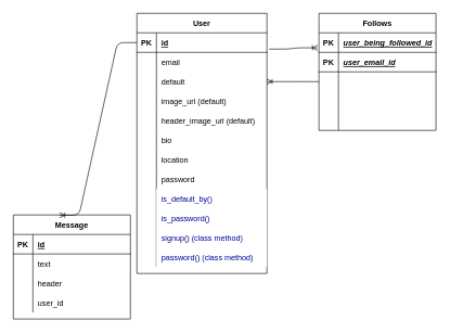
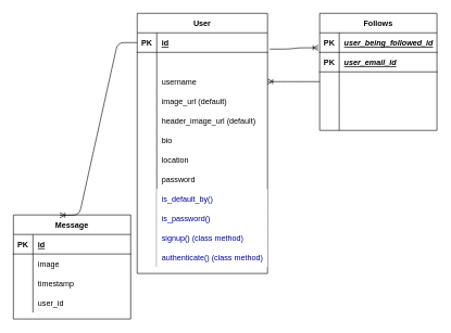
  <mxCell id="0" />
  <mxCell id="1" parent="0" />
  <mxCell id="2" value="User" style="shape=table;startSize=30;container=1;collapsible=1;childLayout=tableLayout;fixedRows=1;rowLines=0;fontStyle=1;align=center;resizeLast=1;" vertex="1" parent="1"><mxGeometry x="210" y="20" width="200" height="400" as="geometry" /></mxCell>
  <mxCell id="3" value="" style="shape=partialRectangle;collapsible=0;dropTarget=0;pointerEvents=0;fillColor=none;top=0;left=0;bottom=1;right=0;points=[[0,0.5],[1,0.5]];portConstraint=eastwest;" vertex="1" parent="2"><mxGeometry y="30" width="200" height="30" as="geometry" /></mxCell>
  <mxCell id="4" value="PK" style="shape=partialRectangle;connectable=0;fillColor=none;top=0;left=0;bottom=0;right=0;fontStyle=1;overflow=hidden;" vertex="1" parent="3"><mxGeometry width="30" height="30" as="geometry" /></mxCell>
  <mxCell id="5" value="id" style="shape=partialRectangle;connectable=0;fillColor=none;top=0;left=0;bottom=0;right=0;align=left;spacingLeft=6;fontStyle=5;overflow=hidden;" vertex="1" parent="3"><mxGeometry x="30" width="170" height="30" as="geometry" /></mxCell>
  <mxCell id="6" value="" style="shape=partialRectangle;collapsible=0;dropTarget=0;pointerEvents=0;fillColor=none;top=0;left=0;bottom=0;right=0;points=[[0,0.5],[1,0.5]];portConstraint=eastwest;" vertex="1" parent="2"><mxGeometry y="60" width="200" height="30" as="geometry" /></mxCell>
  <mxCell id="7" value="" style="shape=partialRectangle;connectable=0;fillColor=none;top=0;left=0;bottom=0;right=0;editable=1;overflow=hidden;" vertex="1" parent="6"><mxGeometry width="30" height="30" as="geometry" /></mxCell>
- <mxCell id="8" value="email" style="shape=partialRectangle;connectable=0;fillColor=none;top=0;left=0;bottom=0;right=0;align=left;spacingLeft=6;overflow=hidden;" vertex="1" parent="6"><mxGeometry x="30" width="170" height="30" as="geometry" /></mxCell>
  <mxCell id="9" value="" style="shape=partialRectangle;collapsible=0;dropTarget=0;pointerEvents=0;fillColor=none;top=0;left=0;bottom=0;right=0;points=[[0,0.5],[1,0.5]];portConstraint=eastwest;" vertex="1" parent="2"><mxGeometry y="90" width="200" height="30" as="geometry" /></mxCell>
  <mxCell id="10" value="" style="shape=partialRectangle;connectable=0;fillColor=none;top=0;left=0;bottom=0;right=0;editable=1;overflow=hidden;" vertex="1" parent="9"><mxGeometry width="30" height="30" as="geometry" /></mxCell>
- <mxCell id="11" value="default" style="shape=partialRectangle;connectable=0;fillColor=none;top=0;left=0;bottom=0;right=0;align=left;spacingLeft=6;overflow=hidden;" vertex="1" parent="9"><mxGeometry x="30" width="170" height="30" as="geometry" /></mxCell>
+ <mxCell id="11" value="username" style="shape=partialRectangle;connectable=0;fillColor=none;top=0;left=0;bottom=0;right=0;align=left;spacingLeft=6;overflow=hidden;" vertex="1" parent="9"><mxGeometry x="30" width="170" height="30" as="geometry" /></mxCell>
  <mxCell id="12" value="" style="shape=partialRectangle;collapsible=0;dropTarget=0;pointerEvents=0;fillColor=none;top=0;left=0;bottom=0;right=0;points=[[0,0.5],[1,0.5]];portConstraint=eastwest;" vertex="1" parent="2"><mxGeometry y="120" width="200" height="30" as="geometry" /></mxCell>
  <mxCell id="13" value="" style="shape=partialRectangle;connectable=0;fillColor=none;top=0;left=0;bottom=0;right=0;editable=1;overflow=hidden;" vertex="1" parent="12"><mxGeometry width="30" height="30" as="geometry" /></mxCell>
  <mxCell id="14" value="image_url (default)" style="shape=partialRectangle;connectable=0;fillColor=none;top=0;left=0;bottom=0;right=0;align=left;spacingLeft=6;overflow=hidden;" vertex="1" parent="12"><mxGeometry x="30" width="170" height="30" as="geometry" /></mxCell>
  <mxCell id="15" value="" style="shape=partialRectangle;collapsible=0;dropTarget=0;pointerEvents=0;fillColor=none;top=0;left=0;bottom=0;right=0;points=[[0,0.5],[1,0.5]];portConstraint=eastwest;" vertex="1" parent="2"><mxGeometry y="150" width="200" height="30" as="geometry" /></mxCell>
  <mxCell id="16" value="" style="shape=partialRectangle;connectable=0;fillColor=none;top=0;left=0;bottom=0;right=0;editable=1;overflow=hidden;" vertex="1" parent="15"><mxGeometry width="30" height="30" as="geometry" /></mxCell>
  <mxCell id="17" value="header_image_url (default)" style="shape=partialRectangle;connectable=0;fillColor=none;top=0;left=0;bottom=0;right=0;align=left;spacingLeft=6;overflow=hidden;" vertex="1" parent="15"><mxGeometry x="30" width="170" height="30" as="geometry" /></mxCell>
  <mxCell id="18" value="" style="shape=partialRectangle;collapsible=0;dropTarget=0;pointerEvents=0;fillColor=none;top=0;left=0;bottom=0;right=0;points=[[0,0.5],[1,0.5]];portConstraint=eastwest;" vertex="1" parent="2"><mxGeometry y="180" width="200" height="30" as="geometry" /></mxCell>
  <mxCell id="19" value="" style="shape=partialRectangle;connectable=0;fillColor=none;top=0;left=0;bottom=0;right=0;editable=1;overflow=hidden;" vertex="1" parent="18"><mxGeometry width="30" height="30" as="geometry" /></mxCell>
  <mxCell id="20" value="bio" style="shape=partialRectangle;connectable=0;fillColor=none;top=0;left=0;bottom=0;right=0;align=left;spacingLeft=6;overflow=hidden;" vertex="1" parent="18"><mxGeometry x="30" width="170" height="30" as="geometry" /></mxCell>
  <mxCell id="21" value="" style="shape=partialRectangle;collapsible=0;dropTarget=0;pointerEvents=0;fillColor=none;top=0;left=0;bottom=0;right=0;points=[[0,0.5],[1,0.5]];portConstraint=eastwest;" vertex="1" parent="2"><mxGeometry y="210" width="200" height="30" as="geometry" /></mxCell>
  <mxCell id="22" value="" style="shape=partialRectangle;connectable=0;fillColor=none;top=0;left=0;bottom=0;right=0;editable=1;overflow=hidden;" vertex="1" parent="21"><mxGeometry width="30" height="30" as="geometry" /></mxCell>
  <mxCell id="23" value="location" style="shape=partialRectangle;connectable=0;fillColor=none;top=0;left=0;bottom=0;right=0;align=left;spacingLeft=6;overflow=hidden;" vertex="1" parent="21"><mxGeometry x="30" width="170" height="30" as="geometry" /></mxCell>
  <mxCell id="24" value="" style="shape=partialRectangle;collapsible=0;dropTarget=0;pointerEvents=0;fillColor=none;top=0;left=0;bottom=0;right=0;points=[[0,0.5],[1,0.5]];portConstraint=eastwest;" vertex="1" parent="2"><mxGeometry y="240" width="200" height="30" as="geometry" /></mxCell>
  <mxCell id="25" value="" style="shape=partialRectangle;connectable=0;fillColor=none;top=0;left=0;bottom=0;right=0;editable=1;overflow=hidden;" vertex="1" parent="24"><mxGeometry width="30" height="30" as="geometry" /></mxCell>
  <mxCell id="26" value="password" style="shape=partialRectangle;connectable=0;fillColor=none;top=0;left=0;bottom=0;right=0;align=left;spacingLeft=6;overflow=hidden;" vertex="1" parent="24"><mxGeometry x="30" width="170" height="30" as="geometry" /></mxCell>
  <mxCell id="27" value="" style="shape=partialRectangle;collapsible=0;dropTarget=0;pointerEvents=0;fillColor=none;top=0;left=0;bottom=0;right=0;points=[[0,0.5],[1,0.5]];portConstraint=eastwest;" vertex="1" parent="2"><mxGeometry y="270" width="200" height="30" as="geometry" /></mxCell>
  <mxCell id="28" value="" style="shape=partialRectangle;connectable=0;fillColor=none;top=0;left=0;bottom=0;right=0;editable=1;overflow=hidden;" vertex="1" parent="27"><mxGeometry width="30" height="30" as="geometry" /></mxCell>
  <mxCell id="29" value="is_default_by()" style="shape=partialRectangle;connectable=0;top=0;left=0;bottom=0;right=0;align=left;spacingLeft=6;overflow=hidden;fontColor=#000099;" vertex="1" parent="27"><mxGeometry x="30" width="170" height="30" as="geometry" /></mxCell>
  <mxCell id="30" value="" style="shape=partialRectangle;collapsible=0;dropTarget=0;pointerEvents=0;fillColor=none;top=0;left=0;bottom=0;right=0;points=[[0,0.5],[1,0.5]];portConstraint=eastwest;" vertex="1" parent="2"><mxGeometry y="300" width="200" height="30" as="geometry" /></mxCell>
  <mxCell id="31" value="" style="shape=partialRectangle;connectable=0;fillColor=none;top=0;left=0;bottom=0;right=0;editable=1;overflow=hidden;" vertex="1" parent="30"><mxGeometry width="30" height="30" as="geometry" /></mxCell>
  <mxCell id="32" value="is_password()" style="shape=partialRectangle;connectable=0;top=0;left=0;bottom=0;right=0;align=left;spacingLeft=6;overflow=hidden;fontColor=#000099;" vertex="1" parent="30"><mxGeometry x="30" width="170" height="30" as="geometry" /></mxCell>
  <mxCell id="33" value="" style="shape=partialRectangle;collapsible=0;dropTarget=0;pointerEvents=0;fillColor=none;top=0;left=0;bottom=0;right=0;points=[[0,0.5],[1,0.5]];portConstraint=eastwest;" vertex="1" parent="2"><mxGeometry y="330" width="200" height="30" as="geometry" /></mxCell>
  <mxCell id="34" value="" style="shape=partialRectangle;connectable=0;fillColor=none;top=0;left=0;bottom=0;right=0;editable=1;overflow=hidden;" vertex="1" parent="33"><mxGeometry width="30" height="30" as="geometry" /></mxCell>
  <mxCell id="35" value="signup() (class method)" style="shape=partialRectangle;connectable=0;top=0;left=0;bottom=0;right=0;align=left;spacingLeft=6;overflow=hidden;fontColor=#000099;" vertex="1" parent="33"><mxGeometry x="30" width="170" height="30" as="geometry" /></mxCell>
  <mxCell id="36" value="" style="shape=partialRectangle;collapsible=0;dropTarget=0;pointerEvents=0;fillColor=none;top=0;left=0;bottom=0;right=0;points=[[0,0.5],[1,0.5]];portConstraint=eastwest;" vertex="1" parent="2"><mxGeometry y="360" width="200" height="30" as="geometry" /></mxCell>
  <mxCell id="37" value="" style="shape=partialRectangle;connectable=0;fillColor=none;top=0;left=0;bottom=0;right=0;editable=1;overflow=hidden;" vertex="1" parent="36"><mxGeometry width="30" height="30" as="geometry" /></mxCell>
- <mxCell id="38" value="password() (class method)" style="shape=partialRectangle;connectable=0;top=0;left=0;bottom=0;right=0;align=left;spacingLeft=6;overflow=hidden;fontColor=#000099;" vertex="1" parent="36"><mxGeometry x="30" width="170" height="30" as="geometry" /></mxCell>
+ <mxCell id="38" value="authenticate() (class method)" style="shape=partialRectangle;connectable=0;top=0;left=0;bottom=0;right=0;align=left;spacingLeft=6;overflow=hidden;fontColor=#000099;" vertex="1" parent="36"><mxGeometry x="30" width="170" height="30" as="geometry" /></mxCell>
  <mxCell id="39" value="Follows" style="shape=table;startSize=30;container=1;collapsible=1;childLayout=tableLayout;fixedRows=1;rowLines=0;fontStyle=1;align=center;resizeLast=1;" vertex="1" parent="1"><mxGeometry x="490" y="20" width="180" height="180" as="geometry" /></mxCell>
  <mxCell id="40" value="" style="shape=partialRectangle;collapsible=0;dropTarget=0;pointerEvents=0;fillColor=none;top=0;left=0;bottom=1;right=0;points=[[0,0.5],[1,0.5]];portConstraint=eastwest;" vertex="1" parent="39"><mxGeometry y="30" width="180" height="30" as="geometry" /></mxCell>
  <mxCell id="41" value="PK" style="shape=partialRectangle;connectable=0;fillColor=none;top=0;left=0;bottom=0;right=0;fontStyle=1;overflow=hidden;" vertex="1" parent="40"><mxGeometry width="30" height="30" as="geometry" /></mxCell>
  <mxCell id="42" value="user_being_followed_id" style="shape=partialRectangle;connectable=0;fillColor=none;top=0;left=0;bottom=0;right=0;align=left;spacingLeft=6;fontStyle=7;overflow=hidden;" vertex="1" parent="40"><mxGeometry x="30" width="150" height="30" as="geometry" /></mxCell>
  <mxCell id="43" value="" style="shape=partialRectangle;collapsible=0;dropTarget=0;pointerEvents=0;fillColor=none;top=0;left=0;bottom=1;right=0;points=[[0,0.5],[1,0.5]];portConstraint=eastwest;" vertex="1" parent="39"><mxGeometry y="60" width="180" height="30" as="geometry" /></mxCell>
  <mxCell id="44" value="PK" style="shape=partialRectangle;connectable=0;fillColor=none;top=0;left=0;bottom=0;right=0;fontStyle=1;overflow=hidden;" vertex="1" parent="43"><mxGeometry width="30" height="30" as="geometry" /></mxCell>
  <mxCell id="45" value="user_email_id" style="shape=partialRectangle;connectable=0;fillColor=none;top=0;left=0;bottom=0;right=0;align=left;spacingLeft=6;fontStyle=7;overflow=hidden;" vertex="1" parent="43"><mxGeometry x="30" width="150" height="30" as="geometry" /></mxCell>
  <mxCell id="46" value="" style="shape=partialRectangle;collapsible=0;dropTarget=0;pointerEvents=0;fillColor=none;top=0;left=0;bottom=0;right=0;points=[[0,0.5],[1,0.5]];portConstraint=eastwest;" vertex="1" parent="39"><mxGeometry y="90" width="180" height="30" as="geometry" /></mxCell>
  <mxCell id="47" value="" style="shape=partialRectangle;connectable=0;fillColor=none;top=0;left=0;bottom=0;right=0;editable=1;overflow=hidden;" vertex="1" parent="46"><mxGeometry width="30" height="30" as="geometry" /></mxCell>
  <mxCell id="48" value="" style="shape=partialRectangle;connectable=0;fillColor=none;top=0;left=0;bottom=0;right=0;align=left;spacingLeft=6;overflow=hidden;" vertex="1" parent="46"><mxGeometry x="30" width="150" height="30" as="geometry" /></mxCell>
  <mxCell id="49" value="" style="shape=partialRectangle;collapsible=0;dropTarget=0;pointerEvents=0;fillColor=none;top=0;left=0;bottom=0;right=0;points=[[0,0.5],[1,0.5]];portConstraint=eastwest;" vertex="1" parent="39"><mxGeometry y="120" width="180" height="30" as="geometry" /></mxCell>
  <mxCell id="50" value="" style="shape=partialRectangle;connectable=0;fillColor=none;top=0;left=0;bottom=0;right=0;editable=1;overflow=hidden;" vertex="1" parent="49"><mxGeometry width="30" height="30" as="geometry" /></mxCell>
  <mxCell id="51" value="" style="shape=partialRectangle;connectable=0;fillColor=none;top=0;left=0;bottom=0;right=0;align=left;spacingLeft=6;overflow=hidden;" vertex="1" parent="49"><mxGeometry x="30" width="150" height="30" as="geometry" /></mxCell>
  <mxCell id="52" value="" style="shape=partialRectangle;collapsible=0;dropTarget=0;pointerEvents=0;fillColor=none;top=0;left=0;bottom=0;right=0;points=[[0,0.5],[1,0.5]];portConstraint=eastwest;" vertex="1" parent="39"><mxGeometry y="150" width="180" height="30" as="geometry" /></mxCell>
  <mxCell id="53" value="" style="shape=partialRectangle;connectable=0;fillColor=none;top=0;left=0;bottom=0;right=0;editable=1;overflow=hidden;" vertex="1" parent="52"><mxGeometry width="30" height="30" as="geometry" /></mxCell>
  <mxCell id="54" value="" style="shape=partialRectangle;connectable=0;fillColor=none;top=0;left=0;bottom=0;right=0;align=left;spacingLeft=6;overflow=hidden;" vertex="1" parent="52"><mxGeometry x="30" width="150" height="30" as="geometry" /></mxCell>
  <mxCell id="55" value="Message" style="shape=table;startSize=30;container=1;collapsible=1;childLayout=tableLayout;fixedRows=1;rowLines=0;fontStyle=1;align=center;resizeLast=1;" vertex="1" parent="1"><mxGeometry x="20" y="330" width="180" height="160" as="geometry" /></mxCell>
  <mxCell id="56" value="" style="shape=partialRectangle;collapsible=0;dropTarget=0;pointerEvents=0;fillColor=none;top=0;left=0;bottom=1;right=0;points=[[0,0.5],[1,0.5]];portConstraint=eastwest;" vertex="1" parent="55"><mxGeometry y="30" width="180" height="30" as="geometry" /></mxCell>
  <mxCell id="57" value="PK" style="shape=partialRectangle;connectable=0;fillColor=none;top=0;left=0;bottom=0;right=0;fontStyle=1;overflow=hidden;" vertex="1" parent="56"><mxGeometry width="30" height="30" as="geometry" /></mxCell>
  <mxCell id="58" value="id" style="shape=partialRectangle;connectable=0;fillColor=none;top=0;left=0;bottom=0;right=0;align=left;spacingLeft=6;fontStyle=5;overflow=hidden;" vertex="1" parent="56"><mxGeometry x="30" width="150" height="30" as="geometry" /></mxCell>
  <mxCell id="59" value="" style="shape=partialRectangle;collapsible=0;dropTarget=0;pointerEvents=0;fillColor=none;top=0;left=0;bottom=0;right=0;points=[[0,0.5],[1,0.5]];portConstraint=eastwest;" vertex="1" parent="55"><mxGeometry y="60" width="180" height="30" as="geometry" /></mxCell>
  <mxCell id="60" value="" style="shape=partialRectangle;connectable=0;fillColor=none;top=0;left=0;bottom=0;right=0;editable=1;overflow=hidden;" vertex="1" parent="59"><mxGeometry width="30" height="30" as="geometry" /></mxCell>
- <mxCell id="61" value="text" style="shape=partialRectangle;connectable=0;fillColor=none;top=0;left=0;bottom=0;right=0;align=left;spacingLeft=6;overflow=hidden;" vertex="1" parent="59"><mxGeometry x="30" width="150" height="30" as="geometry" /></mxCell>
+ <mxCell id="61" value="image" style="shape=partialRectangle;connectable=0;fillColor=none;top=0;left=0;bottom=0;right=0;align=left;spacingLeft=6;overflow=hidden;" vertex="1" parent="59"><mxGeometry x="30" width="150" height="30" as="geometry" /></mxCell>
  <mxCell id="62" value="" style="shape=partialRectangle;collapsible=0;dropTarget=0;pointerEvents=0;fillColor=none;top=0;left=0;bottom=0;right=0;points=[[0,0.5],[1,0.5]];portConstraint=eastwest;" vertex="1" parent="55"><mxGeometry y="90" width="180" height="30" as="geometry" /></mxCell>
  <mxCell id="63" value="" style="shape=partialRectangle;connectable=0;fillColor=none;top=0;left=0;bottom=0;right=0;editable=1;overflow=hidden;" vertex="1" parent="62"><mxGeometry width="30" height="30" as="geometry" /></mxCell>
- <mxCell id="64" value="header" style="shape=partialRectangle;connectable=0;fillColor=none;top=0;left=0;bottom=0;right=0;align=left;spacingLeft=6;overflow=hidden;" vertex="1" parent="62"><mxGeometry x="30" width="150" height="30" as="geometry" /></mxCell>
+ <mxCell id="64" value="timestamp" style="shape=partialRectangle;connectable=0;fillColor=none;top=0;left=0;bottom=0;right=0;align=left;spacingLeft=6;overflow=hidden;" vertex="1" parent="62"><mxGeometry x="30" width="150" height="30" as="geometry" /></mxCell>
  <mxCell id="65" value="" style="shape=partialRectangle;collapsible=0;dropTarget=0;pointerEvents=0;fillColor=none;top=0;left=0;bottom=0;right=0;points=[[0,0.5],[1,0.5]];portConstraint=eastwest;" vertex="1" parent="55"><mxGeometry y="120" width="180" height="30" as="geometry" /></mxCell>
  <mxCell id="66" value="" style="shape=partialRectangle;connectable=0;fillColor=none;top=0;left=0;bottom=0;right=0;editable=1;overflow=hidden;" vertex="1" parent="65"><mxGeometry width="30" height="30" as="geometry" /></mxCell>
  <mxCell id="67" value="user_id" style="shape=partialRectangle;connectable=0;fillColor=none;top=0;left=0;bottom=0;right=0;align=left;spacingLeft=6;overflow=hidden;" vertex="1" parent="65"><mxGeometry x="30" width="150" height="30" as="geometry" /></mxCell>
  <mxCell id="68" value="" style="edgeStyle=entityRelationEdgeStyle;fontSize=12;html=1;endArrow=ERoneToMany;entryX=1;entryY=0.5;entryDx=0;entryDy=0;exitX=0;exitY=0.5;exitDx=0;exitDy=0;" edge="1" parent="1" source="46" target="9"><mxGeometry width="100" height="100" relative="1" as="geometry"><mxPoint x="430" y="210" as="sourcePoint" /><mxPoint x="530" y="110" as="targetPoint" /></mxGeometry></mxCell>
  <mxCell id="69" value="" style="edgeStyle=entityRelationEdgeStyle;fontSize=12;html=1;endArrow=ERoneToMany;exitX=1.017;exitY=0.833;exitDx=0;exitDy=0;exitPerimeter=0;entryX=-0.011;entryY=0.767;entryDx=0;entryDy=0;entryPerimeter=0;" edge="1" parent="1" source="3" target="40"><mxGeometry width="100" height="100" relative="1" as="geometry"><mxPoint x="380" y="130" as="sourcePoint" /><mxPoint x="480" y="30" as="targetPoint" /></mxGeometry></mxCell>
  <mxCell id="70" value="" style="edgeStyle=entityRelationEdgeStyle;fontSize=12;html=1;endArrow=ERoneToMany;exitX=0;exitY=0.5;exitDx=0;exitDy=0;entryX=0.395;entryY=0.003;entryDx=0;entryDy=0;entryPerimeter=0;" edge="1" parent="1" source="3" target="55"><mxGeometry width="100" height="100" relative="1" as="geometry"><mxPoint x="60" y="220" as="sourcePoint" /><mxPoint x="160" y="120" as="targetPoint" /></mxGeometry></mxCell>
